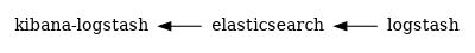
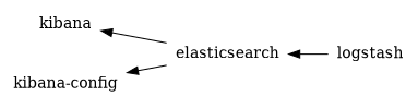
  digraph {
    fontname="DejaVu Serif"
    rankdir=RL
    node [fontname="DejaVu Serif" shape=none]
    edge [fontname="DejaVu Serif"]
    elasticsearch
-   n3 [label="kibana-logstash"]
+   kibana
+   n3 [label="kibana-config"]
    logstash
+   elasticsearch -> kibana
    elasticsearch -> n3
    logstash -> elasticsearch
  }
